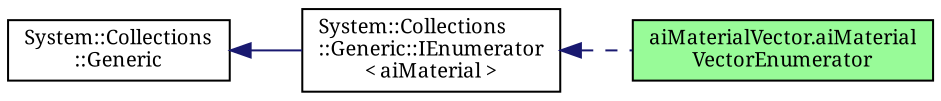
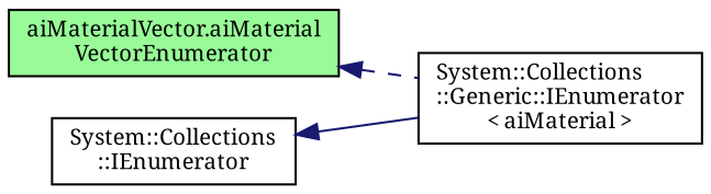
  digraph {
    fontname="Noto Serif"
    rankdir=LR
    node [color=black fillcolor=white fontname="Noto Serif" fontsize=10 shape=record style=filled]
    edge [color=midnightblue dir=back fontname="Noto Serif" fontsize=10 labelfontname=Helvetica labelfontsize=10]
    n1 [fillcolor=palegreen fontcolor=black height=0.2 label="aiMaterialVector.aiMaterial\lVectorEnumerator" width=0.4]
-   n2 [height=0.2 label="System::Collections\l::Generic" width=0.4]
+   n2 [height=0.2 label="System::Collections\l::IEnumerator" width=0.4]
    n3 [height=0.2 label="System::Collections\l::Generic::IEnumerator\l\< aiMaterial \>" width=0.4]
    n2 -> n3 [style=solid]
-   n3 -> n1 [style=dashed]
+   n1 -> n3 [style=dashed]
  }
